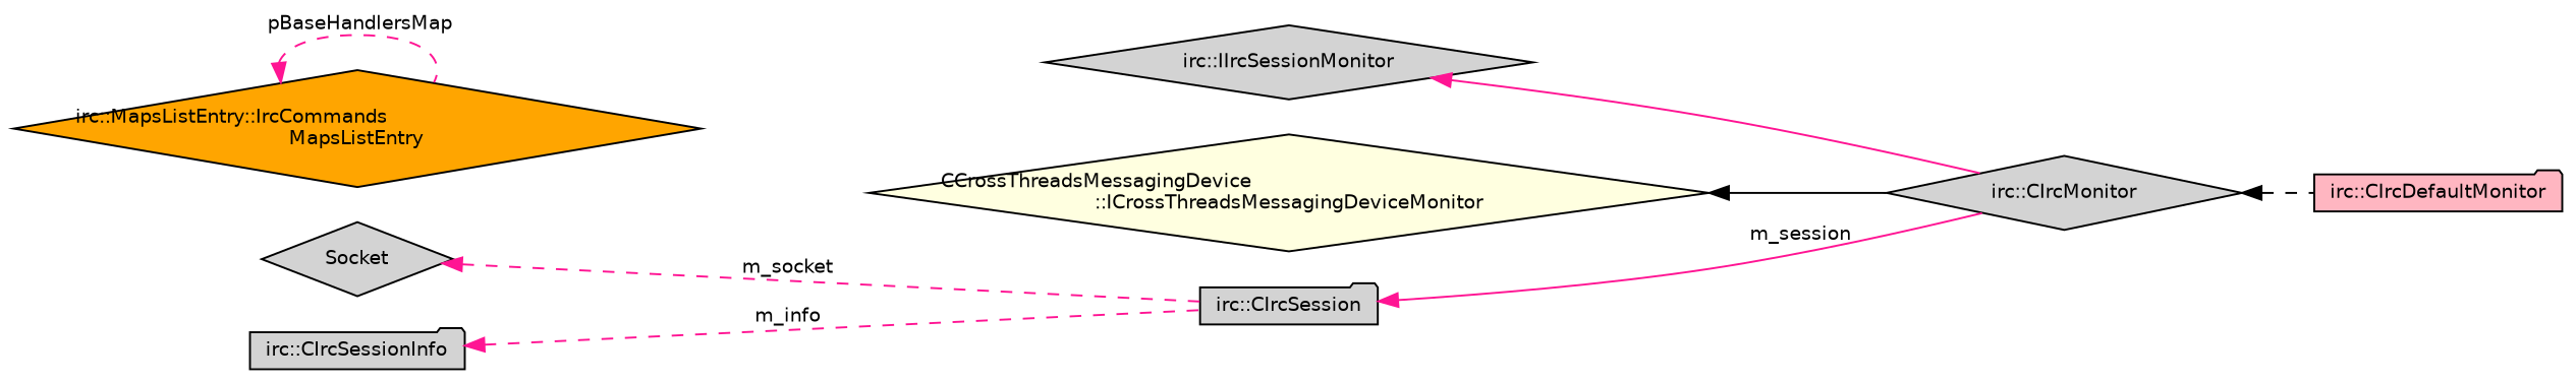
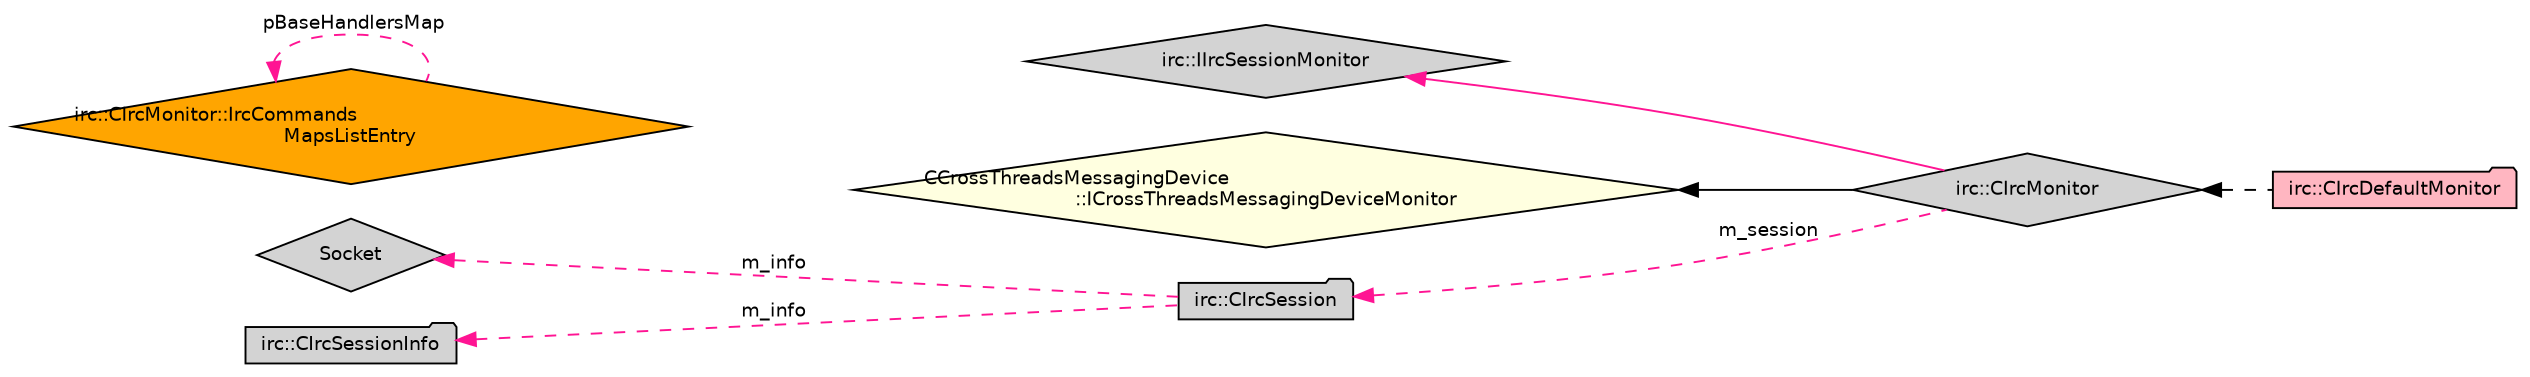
  digraph {
    fontname="DejaVu Sans"
    rankdir=LR
    node [color=black fillcolor=lightgrey fontname="DejaVu Sans" fontsize=10 shape=diamond style=filled]
    edge [color=deeppink dir=back fontname="DejaVu Sans" fontsize=10 labelfontname=Helvetica labelfontsize=10 style=dashed]
    n1 [fillcolor=lightpink fontcolor=black height=0.2 label="irc::CIrcDefaultMonitor" shape=folder width=0.4]
    n2 [height=0.2 label="irc::CIrcMonitor" width=0.4]
    n3 [height=0.2 label="irc::IIrcSessionMonitor" width=0.4]
    n4 [fillcolor=lightyellow height=0.2 label="CCrossThreadsMessagingDevice\l::ICrossThreadsMessagingDeviceMonitor" width=0.4]
    n5 [height=0.2 label="irc::CIrcSession" shape=folder width=0.4]
    n6 [height=0.2 label=Socket width=0.4]
    n7 [height=0.2 label="irc::CIrcSessionInfo" shape=folder width=0.4]
-   n8 [fillcolor=orange height=0.2 label="irc::MapsListEntry::IrcCommands\lMapsListEntry" width=0.4]
+   n8 [fillcolor=orange height=0.2 label="irc::CIrcMonitor::IrcCommands\lMapsListEntry" width=0.4]
    n2 -> n1 [color=black]
    n3 -> n2 [style=solid]
    n4 -> n2 [color=black style=solid]
-   n5 -> n2 [label=" m_session" style=solid]
-   n6 -> n5 [label=" m_socket"]
+   n5 -> n2 [label=" m_session"]
+   n6 -> n5 [label=" m_info"]
    n7 -> n5 [label=" m_info"]
    n8 -> n8 [label=" pBaseHandlersMap"]
  }
